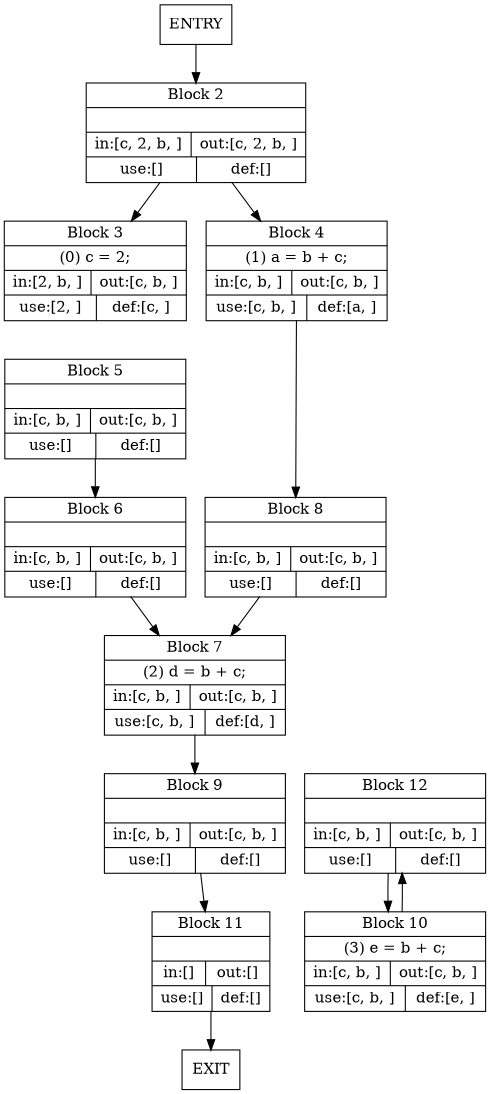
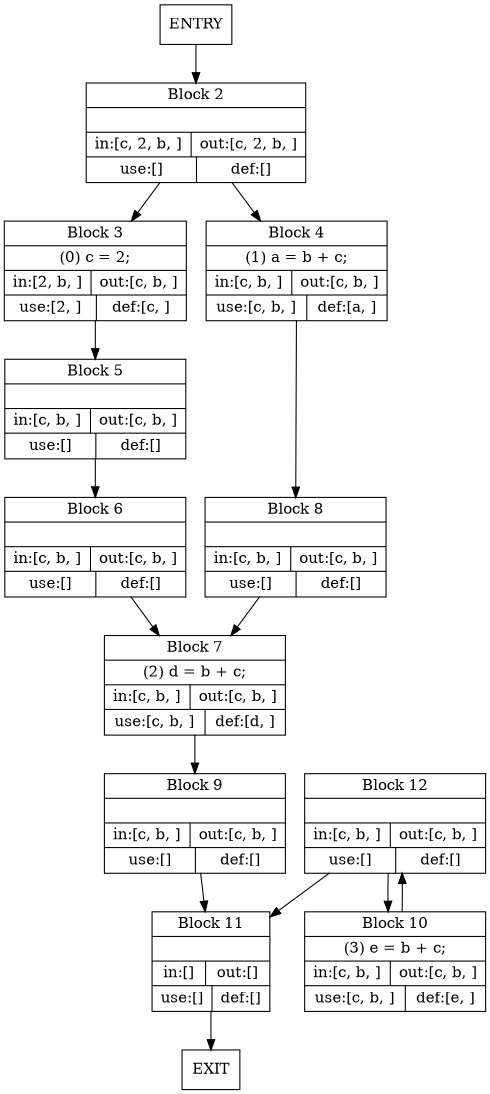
  digraph {
    node [shape=record]
    n1 [label=ENTRY]
    n2 [label=<{Block 2||{in:[c, 2, b, ]|out:[c, 2, b, ]}|{use:[]|def:[]}}>]
    n3 [label=<{Block 3|(0) c = 2;|{in:[2, b, ]|out:[c, b, ]}|{use:[2, ]|def:[c, ]}}>]
    n4 [label=<{Block 4|(1) a = b + c;|{in:[c, b, ]|out:[c, b, ]}|{use:[c, b, ]|def:[a, ]}}>]
    n5 [label=EXIT]
    n6 [label=<{Block 5||{in:[c, b, ]|out:[c, b, ]}|{use:[]|def:[]}}>]
    n7 [label=<{Block 8||{in:[c, b, ]|out:[c, b, ]}|{use:[]|def:[]}}>]
    n8 [label=<{Block 6||{in:[c, b, ]|out:[c, b, ]}|{use:[]|def:[]}}>]
    n9 [label=<{Block 7|(2) d = b + c;|{in:[c, b, ]|out:[c, b, ]}|{use:[c, b, ]|def:[d, ]}}>]
    n10 [label=<{Block 9||{in:[c, b, ]|out:[c, b, ]}|{use:[]|def:[]}}>]
    n11 [label=<{Block 11||{in:[]|out:[]}|{use:[]|def:[]}}>]
    n12 [label=<{Block 10|(3) e = b + c;|{in:[c, b, ]|out:[c, b, ]}|{use:[c, b, ]|def:[e, ]}}>]
    n13 [label=<{Block 12||{in:[c, b, ]|out:[c, b, ]}|{use:[]|def:[]}}>]
    n1 -> n2
    n2 -> n3
    n2 -> n4
+   n3 -> n6
    n4 -> n7
    n6 -> n8
    n7 -> n9
    n8 -> n9
    n9 -> n10
    n10 -> n11
    n11 -> n5
    n12 -> n13
+   n13 -> n11
    n13 -> n12
  }
